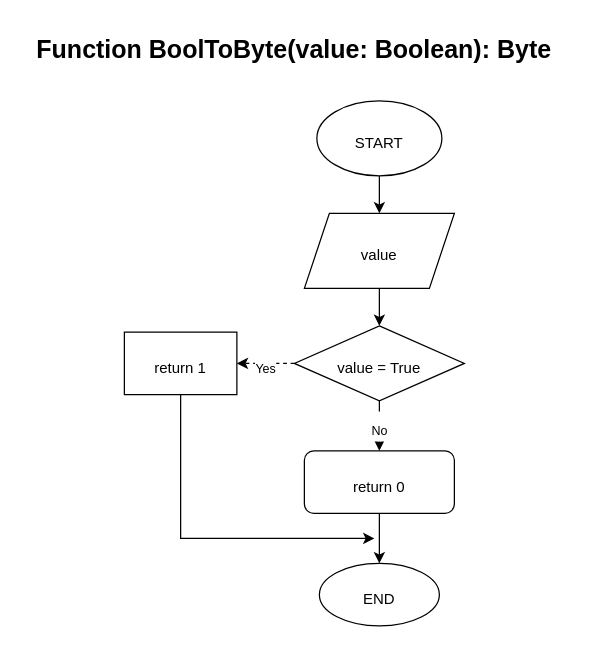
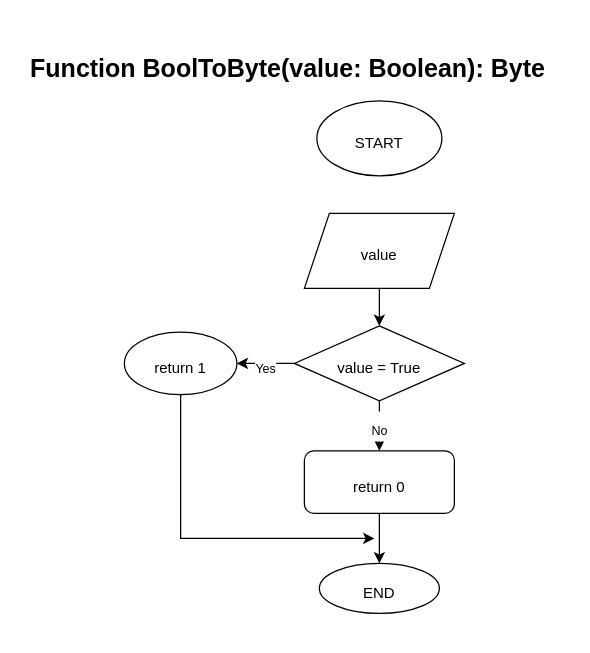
  <mxCell id="0" />
  <mxCell id="1" parent="0" />
- <mxCell id="2" value="Function BoolToByte(value: Boolean): Byte" style="text;whiteSpace=wrap;html=1;align=center;fontSize=20;fontStyle=1" vertex="1" parent="1"><mxGeometry x="20" y="20" width="430" height="30" as="geometry" /></mxCell>
- <mxCell id="3" value="" style="edgeStyle=orthogonalEdgeStyle;rounded=0;orthogonalLoop=1;jettySize=auto;html=1;fontSize=20;" edge="1" parent="1" source="4" target="6"><mxGeometry relative="1" as="geometry" /></mxCell>
+ <mxCell id="2" value="Function BoolToByte(value: Boolean): Byte" style="text;whiteSpace=wrap;html=1;align=center;fontSize=20;fontStyle=1" vertex="1" parent="1"><mxGeometry x="15" y="35" width="430" height="30" as="geometry" /></mxCell>
  <mxCell id="4" value="&lt;font style=&quot;font-size: 12px&quot;&gt;START&lt;/font&gt;" style="ellipse;whiteSpace=wrap;html=1;fontSize=20;" vertex="1" parent="1"><mxGeometry x="253" y="80" width="100" height="60" as="geometry" /></mxCell>
  <mxCell id="5" value="" style="edgeStyle=orthogonalEdgeStyle;rounded=0;orthogonalLoop=1;jettySize=auto;html=1;fontSize=20;" edge="1" parent="1" source="6" target="9"><mxGeometry relative="1" as="geometry" /></mxCell>
  <mxCell id="6" value="&lt;font style=&quot;font-size: 12px&quot;&gt;value&lt;/font&gt;" style="shape=parallelogram;perimeter=parallelogramPerimeter;whiteSpace=wrap;html=1;fixedSize=1;fontSize=20;" vertex="1" parent="1"><mxGeometry x="243" y="170" width="120" height="60" as="geometry" /></mxCell>
  <mxCell id="7" value="&lt;font style=&quot;font-size: 10px&quot;&gt;No&lt;/font&gt;" style="edgeStyle=orthogonalEdgeStyle;rounded=0;orthogonalLoop=1;jettySize=auto;html=1;fontSize=20;" edge="1" parent="1" source="9" target="11"><mxGeometry relative="1" as="geometry"><mxPoint as="offset" /></mxGeometry></mxCell>
- <mxCell id="8" value="&lt;font style=&quot;font-size: 10px&quot;&gt;Yes&lt;/font&gt;" style="edgeStyle=orthogonalEdgeStyle;rounded=0;orthogonalLoop=1;jettySize=auto;html=1;fontSize=20;dashed=1;" edge="1" parent="1" source="9" target="13"><mxGeometry relative="1" as="geometry" /></mxCell>
+ <mxCell id="8" value="&lt;font style=&quot;font-size: 10px&quot;&gt;Yes&lt;/font&gt;" style="edgeStyle=orthogonalEdgeStyle;rounded=0;orthogonalLoop=1;jettySize=auto;html=1;fontSize=20;" edge="1" parent="1" source="9" target="13"><mxGeometry relative="1" as="geometry" /></mxCell>
  <mxCell id="9" value="&lt;font style=&quot;font-size: 12px&quot;&gt;value = True&lt;/font&gt;" style="rhombus;whiteSpace=wrap;html=1;fontSize=20;verticalAlign=middle;" vertex="1" parent="1"><mxGeometry x="235" y="260" width="136" height="60" as="geometry" /></mxCell>
  <mxCell id="10" value="" style="edgeStyle=orthogonalEdgeStyle;rounded=0;orthogonalLoop=1;jettySize=auto;html=1;fontSize=20;" edge="1" parent="1" source="11" target="14"><mxGeometry relative="1" as="geometry" /></mxCell>
  <mxCell id="11" value="&lt;font style=&quot;font-size: 12px&quot;&gt;return 0&lt;/font&gt;" style="whiteSpace=wrap;html=1;fontSize=20;rounded=1;" vertex="1" parent="1"><mxGeometry x="243" y="360" width="120" height="50" as="geometry" /></mxCell>
  <mxCell id="12" style="edgeStyle=orthogonalEdgeStyle;rounded=0;orthogonalLoop=1;jettySize=auto;html=1;fontSize=20;" edge="1" parent="1" source="13"><mxGeometry relative="1" as="geometry"><mxPoint x="299" y="430" as="targetPoint" /><Array as="points"><mxPoint x="144" y="430" /></Array></mxGeometry></mxCell>
- <mxCell id="13" value="&lt;font style=&quot;font-size: 12px&quot;&gt;return 1&lt;/font&gt;" style="whiteSpace=wrap;html=1;fontSize=20;" vertex="1" parent="1"><mxGeometry x="99" y="265" width="90" height="50" as="geometry" /></mxCell>
- <mxCell id="14" value="&lt;font style=&quot;font-size: 12px&quot;&gt;END&lt;/font&gt;" style="ellipse;whiteSpace=wrap;html=1;fontSize=20;" vertex="1" parent="1"><mxGeometry x="255" y="450" width="96" height="50" as="geometry" /></mxCell>
+ <mxCell id="13" value="&lt;font style=&quot;font-size: 12px&quot;&gt;return 1&lt;/font&gt;" style="ellipse;whiteSpace=wrap;html=1;fontSize=20;" vertex="1" parent="1"><mxGeometry x="99" y="265" width="90" height="50" as="geometry" /></mxCell>
+ <mxCell id="14" value="&lt;font style=&quot;font-size: 12px&quot;&gt;END&lt;/font&gt;" style="ellipse;whiteSpace=wrap;html=1;fontSize=20;" vertex="1" parent="1"><mxGeometry x="255" y="450" width="96" height="40" as="geometry" /></mxCell>
